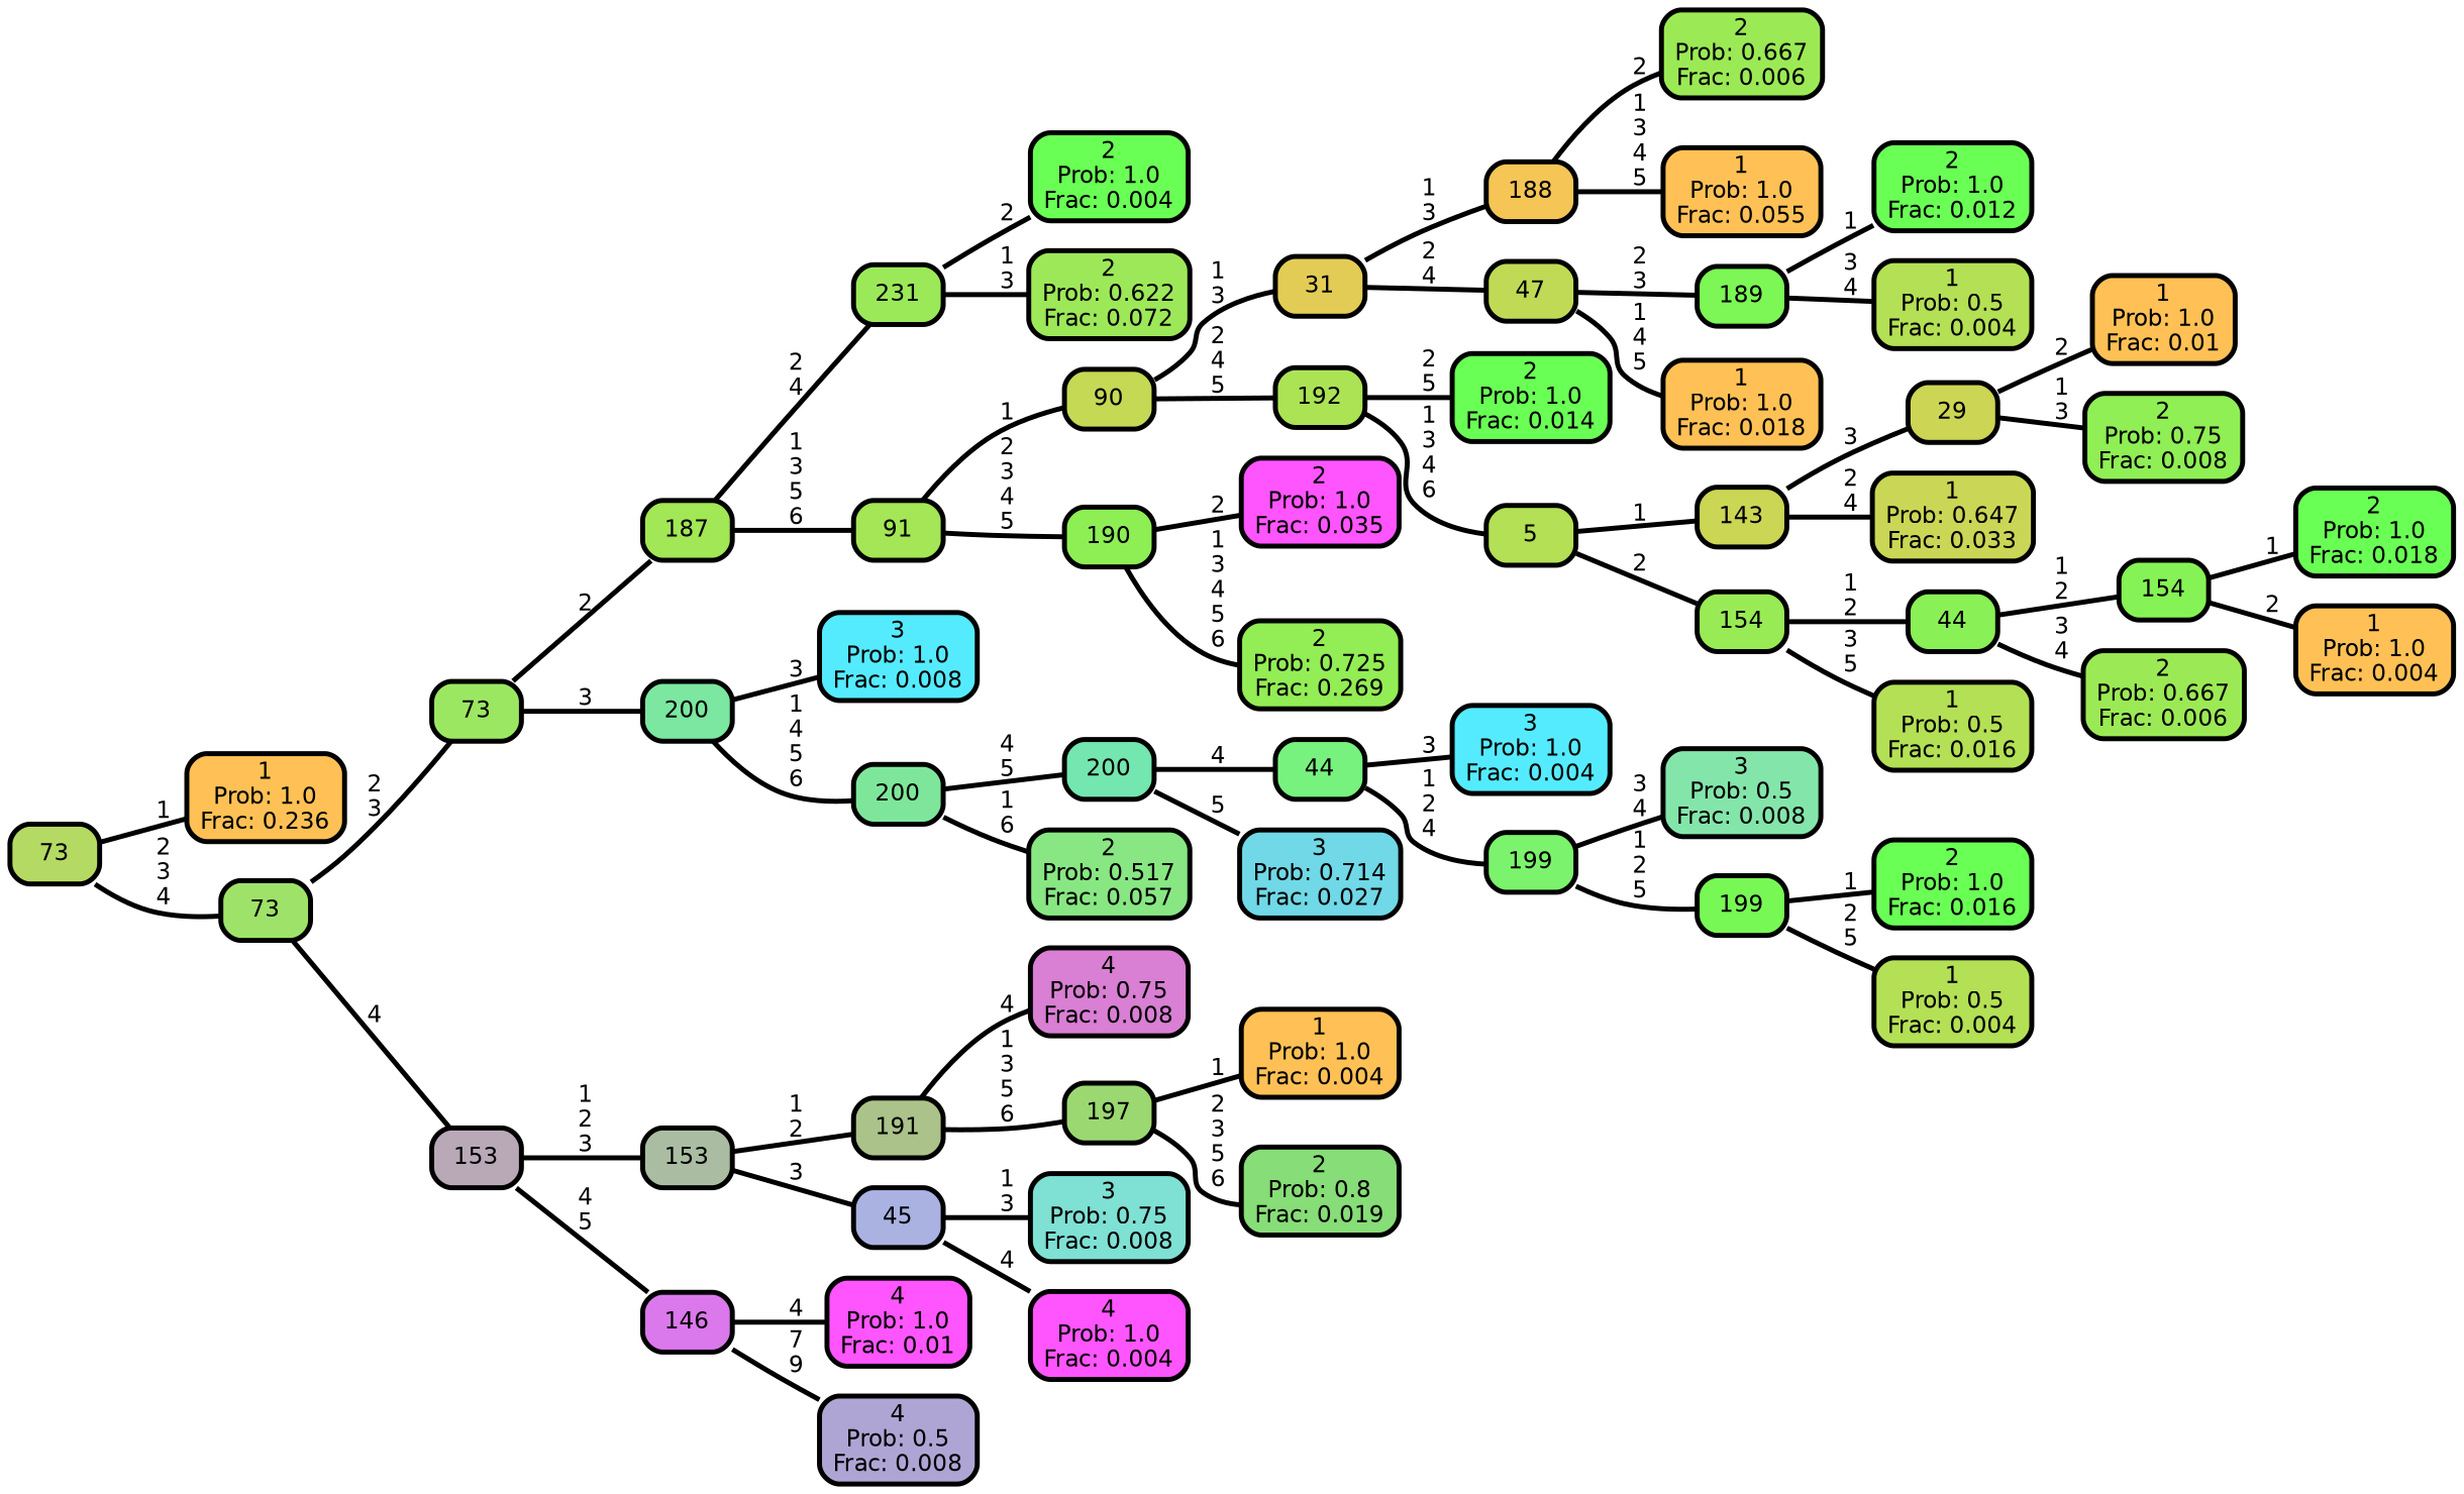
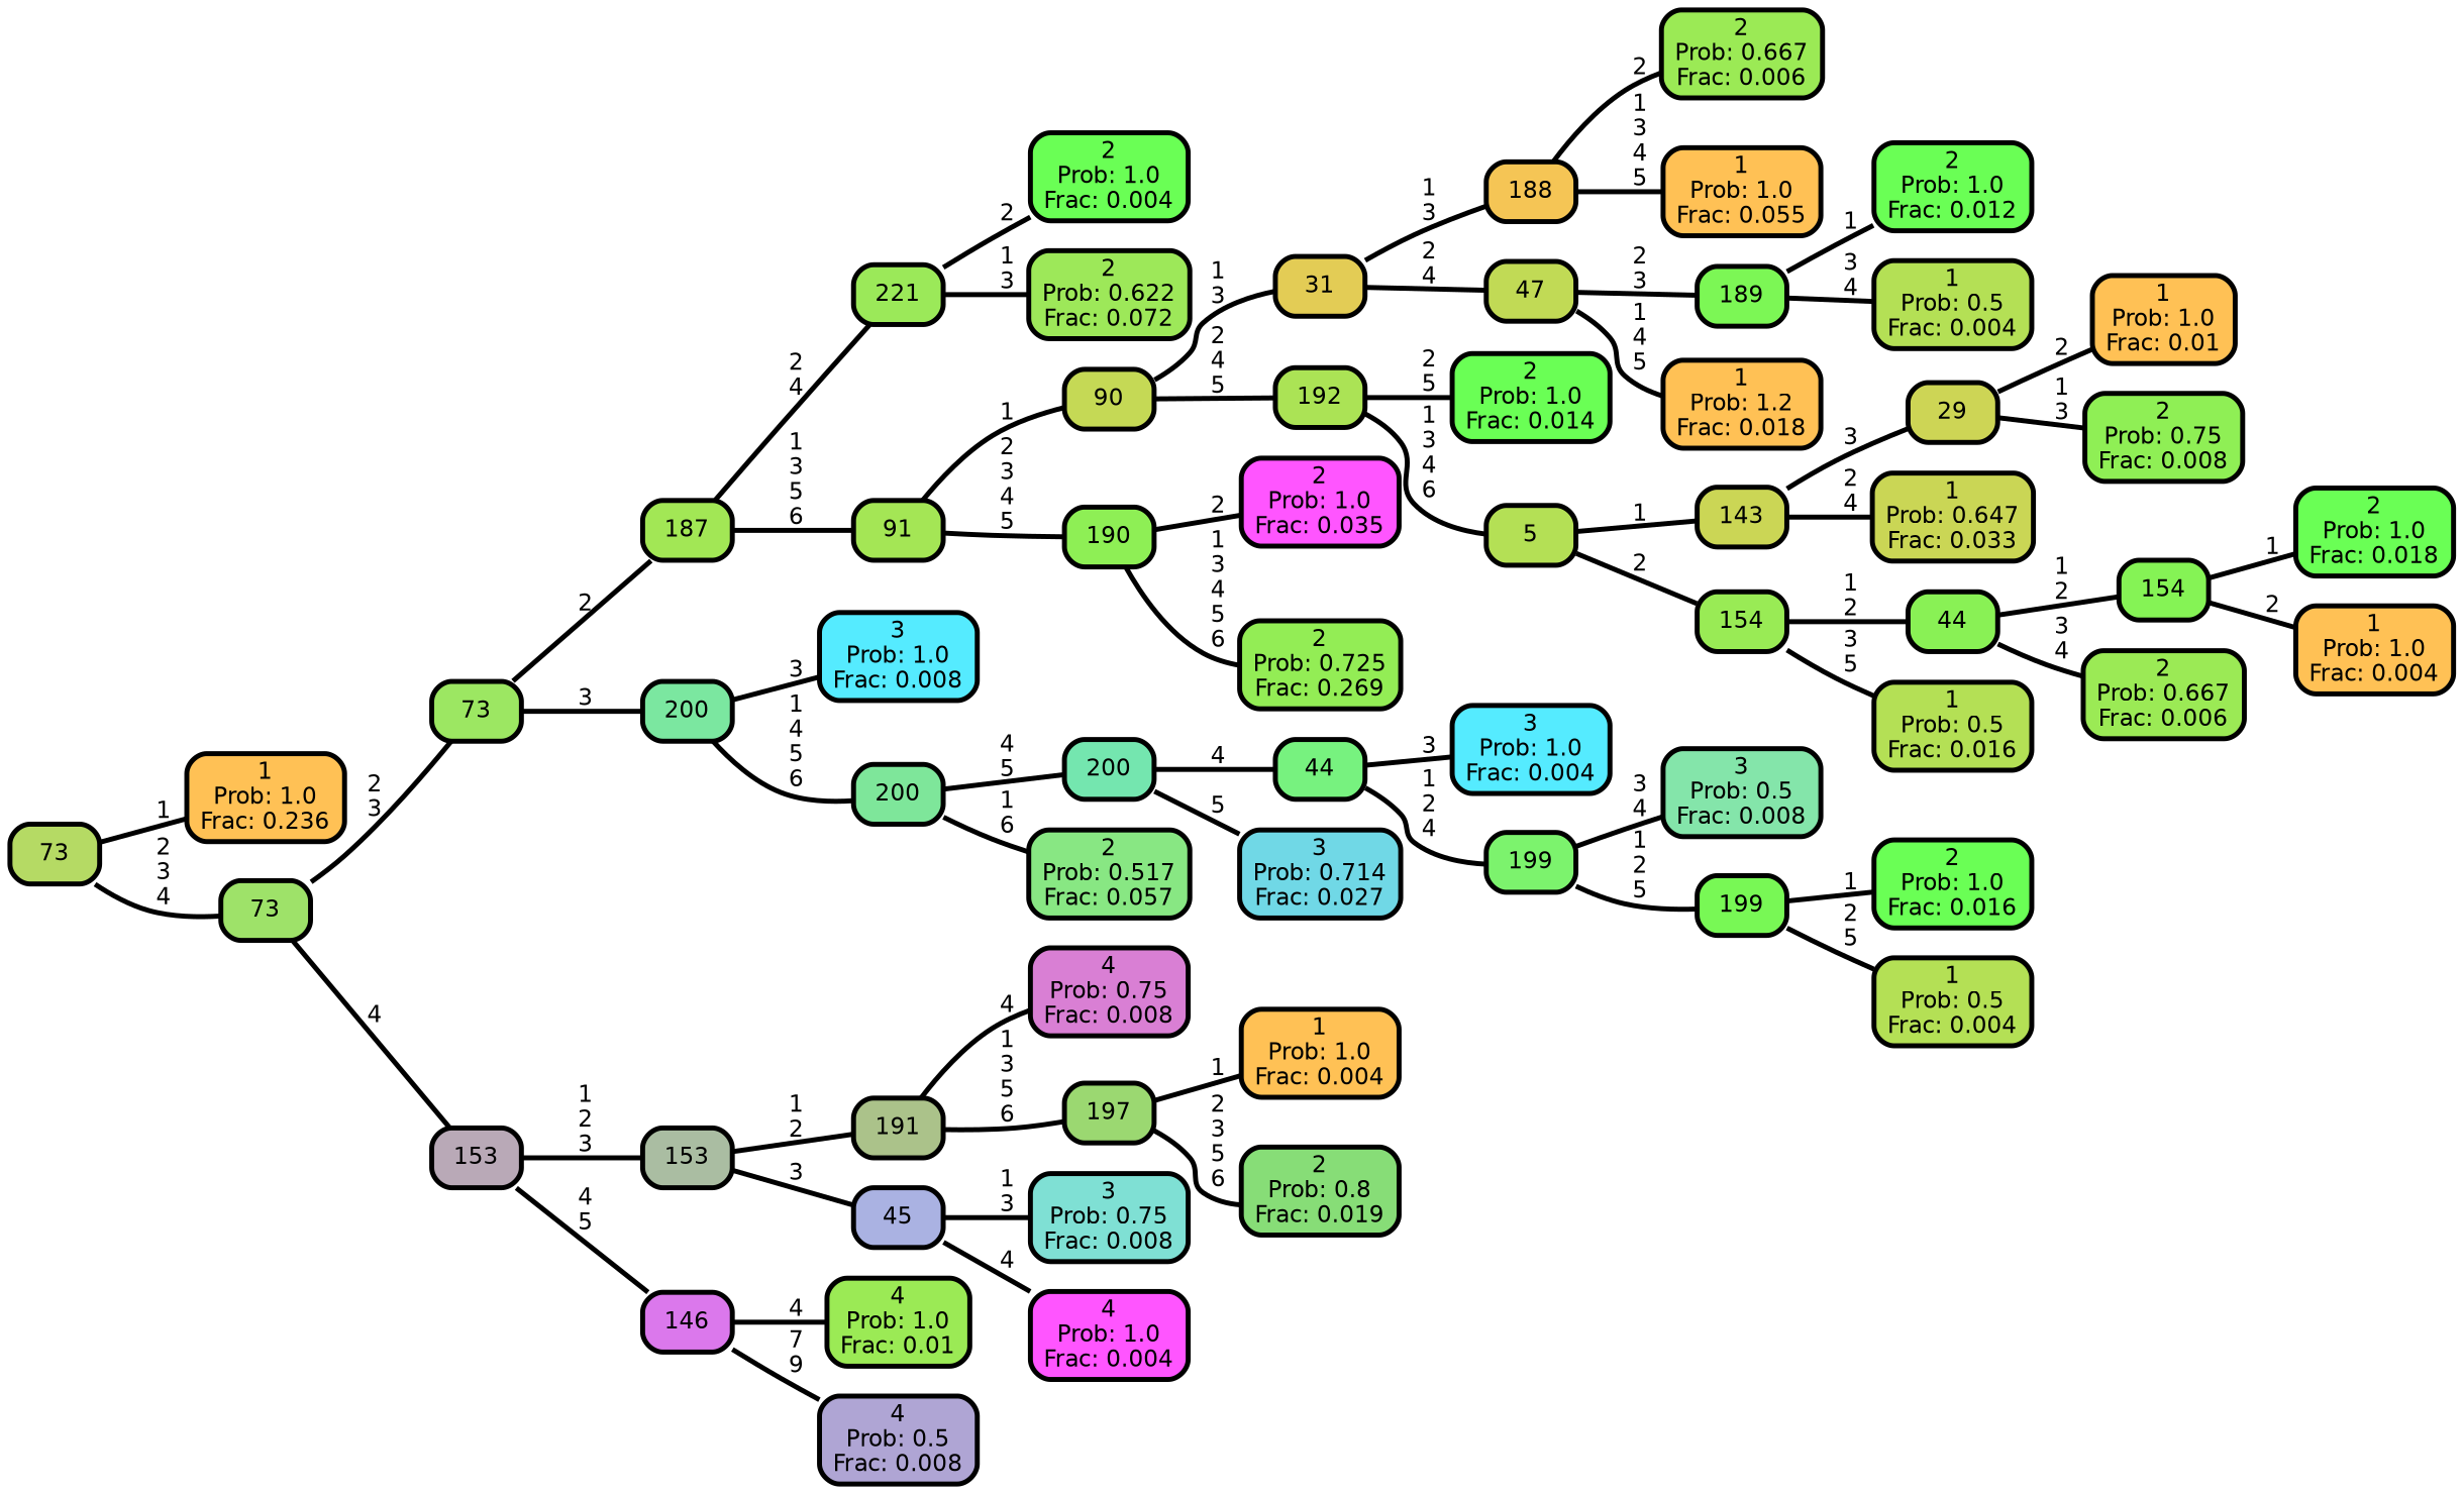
  graph {
    rankdir=LR
    ranksep="0 equally"
    splines=straight
    node [color=black fillcolor="#ffc155" fontcolor=black fontname=helvetica penwidth=3 shape=box style="filled, rounded"]
    edge [color=black fontname=helvetica penwidth=3]
    n1 [label="1\nProb: 1.0\nFrac: 0.236"]
    n2 [fillcolor="#b5da64" label=73]
    n3 [fillcolor="#9ee269" label=73]
    n4 [fillcolor="#9ce762" label=73]
    n5 [fillcolor="#b9a9b7" label=153]
    n6 [fillcolor="#6aff55" label="2\nProb: 1.0\nFrac: 0.004"]
-   n7 [fillcolor="#9be959" label=231]
+   n7 [fillcolor="#9be959" label=221]
    n8 [fillcolor="#9de859" label="2\nProb: 0.622\nFrac: 0.072"]
    n9 [fillcolor="#a2e755" label=187]
    n10 [fillcolor="#a4e655" label=91]
    n11 [fillcolor="#c5d955" label=90]
    n12 [fillcolor="#8eef55" label=190]
    n13 [fillcolor="#9bea55" label="2\nProb: 0.667\nFrac: 0.006"]
    n14 [fillcolor="#f5c555" label=188]
    n15 [label="1\nProb: 1.0\nFrac: 0.055"]
    n16 [fillcolor="#e3cc55" label=31]
    n17 [fillcolor="#c1da55" label=47]
    n18 [fillcolor="#7cf755" label=189]
-   n19 [label="1\nProb: 1.0\nFrac: 0.018"]
+   n19 [label="1\nProb: 1.2\nFrac: 0.018"]
    n20 [fillcolor="#6aff55" label="2\nProb: 1.0\nFrac: 0.012"]
    n21 [fillcolor="#b4e055" label="1\nProb: 0.5\nFrac: 0.004"]
    n22 [fillcolor="#abe355" label=192]
    n23 [fillcolor="#6aff55" label="2\nProb: 1.0\nFrac: 0.014"]
    n24 [fillcolor="#b4e055" label=5]
    n25 [fillcolor="#cbd655" label=143]
    n26 [fillcolor="#99eb55" label=154]
    n27 [label="1\nProb: 1.0\nFrac: 0.01"]
    n28 [fillcolor="#cdd555" label=29]
    n29 [fillcolor="#8fef55" label="2\nProb: 0.75\nFrac: 0.008"]
    n30 [fillcolor="#cad655" label="1\nProb: 0.647\nFrac: 0.033"]
    n31 [fillcolor="#89f155" label=44]
    n32 [fillcolor="#b4e055" label="1\nProb: 0.5\nFrac: 0.016"]
    n33 [fillcolor="#6aff55" label="2\nProb: 1.0\nFrac: 0.018"]
    n34 [fillcolor="#85f355" label=154]
    n35 [label="1\nProb: 1.0\nFrac: 0.004"]
    n36 [fillcolor="#9bea55" label="2\nProb: 0.667\nFrac: 0.006"]
    n37 [fillcolor="#ff55ff" label="2\nProb: 1.0\nFrac: 0.035"]
    n38 [fillcolor="#93ed55" label="2\nProb: 0.725\nFrac: 0.269"]
    n39 [fillcolor="#7be7a0" label=200]
    n40 [fillcolor="#55ebff" label="3\nProb: 1.0\nFrac: 0.008"]
    n41 [fillcolor="#7ee69a" label=200]
    n42 [fillcolor="#74e6af" label=200]
    n43 [fillcolor="#88e783" label="2\nProb: 0.517\nFrac: 0.057"]
    n44 [fillcolor="#55ebff" label="3\nProb: 1.0\nFrac: 0.004"]
    n45 [fillcolor="#77f27f" label=44]
    n46 [fillcolor="#7cf36d" label=199]
    n47 [fillcolor="#84e5aa" label="3\nProb: 0.5\nFrac: 0.008"]
    n48 [fillcolor="#78f855" label=199]
    n49 [fillcolor="#6aff55" label="2\nProb: 1.0\nFrac: 0.016"]
    n50 [fillcolor="#b4e055" label="1\nProb: 0.5\nFrac: 0.004"]
    n51 [fillcolor="#70d8e6" label="3\nProb: 0.714\nFrac: 0.027"]
    n52 [fillcolor="#aabda2" label=153]
    n53 [fillcolor="#db78ec" label=146]
    n54 [fillcolor="#d97fd4" label="4\nProb: 0.75\nFrac: 0.008"]
    n55 [fillcolor="#abc28a" label=191]
    n56 [fillcolor="#9bd871" label=197]
    n57 [label="1\nProb: 1.0\nFrac: 0.004"]
    n58 [fillcolor="#87dd77" label="2\nProb: 0.8\nFrac: 0.019"]
    n59 [fillcolor="#aab2e2" label=45]
    n60 [fillcolor="#7fe0d4" label="3\nProb: 0.75\nFrac: 0.008"]
    n61 [fillcolor="#ff55ff" label="4\nProb: 1.0\nFrac: 0.004"]
-   n62 [fillcolor="#ff55ff" label="4\nProb: 1.0\nFrac: 0.01"]
+   n62 [fillcolor="#9bea55" label="4\nProb: 1.0\nFrac: 0.01"]
    n63 [fillcolor="#afa5d4" label="4\nProb: 0.5\nFrac: 0.008"]
    subgraph sub_1 {
      rank=same
    }
    n2 -- n1 [label=" 1"]
    n2 -- n3 [label=" 2\n 3\n 4"]
    n3 -- n4 [label=" 2\n 3"]
    n3 -- n5 [label=" 4"]
    n4 -- n9 [label=" 2"]
    n4 -- n39 [label=" 3"]
    n5 -- n52 [label=" 1\n 2\n 3"]
    n5 -- n53 [label=" 4\n 5"]
    n7 -- n6 [label=" 2"]
    n7 -- n8 [label=" 1\n 3"]
    n9 -- n7 [label=" 2\n 4"]
    n9 -- n10 [label=" 1\n 3\n 5\n 6"]
    n10 -- n11 [label=" 1"]
    n10 -- n12 [label=" 2\n 3\n 4\n 5"]
    n11 -- n16 [label=" 1\n 3"]
    n11 -- n22 [label=" 2\n 4\n 5"]
    n12 -- n37 [label=" 2"]
    n12 -- n38 [label=" 1\n 3\n 4\n 5\n 6"]
    n14 -- n13 [label=" 2"]
    n14 -- n15 [label=" 1\n 3\n 4\n 5"]
    n16 -- n14 [label=" 1\n 3"]
    n16 -- n17 [label=" 2\n 4"]
    n17 -- n18 [label=" 2\n 3"]
    n17 -- n19 [label=" 1\n 4\n 5"]
    n18 -- n20 [label=" 1"]
    n18 -- n21 [label=" 3\n 4"]
    n22 -- n23 [label=" 2\n 5"]
    n22 -- n24 [label=" 1\n 3\n 4\n 6"]
    n24 -- n25 [label=" 1"]
    n24 -- n26 [label=" 2"]
    n25 -- n28 [label=" 3"]
    n25 -- n30 [label=" 2\n 4"]
    n26 -- n31 [label=" 1\n 2"]
    n26 -- n32 [label=" 3\n 5"]
    n28 -- n27 [label=" 2"]
    n28 -- n29 [label=" 1\n 3"]
    n31 -- n34 [label=" 1\n 2"]
    n31 -- n36 [label=" 3\n 4"]
    n34 -- n33 [label=" 1"]
    n34 -- n35 [label=" 2"]
    n39 -- n40 [label=" 3"]
    n39 -- n41 [label=" 1\n 4\n 5\n 6"]
    n41 -- n42 [label=" 4\n 5"]
    n41 -- n43 [label=" 1\n 6"]
    n42 -- n45 [label=" 4"]
    n42 -- n51 [label=" 5"]
    n45 -- n44 [label=" 3"]
    n45 -- n46 [label=" 1\n 2\n 4"]
    n46 -- n47 [label=" 3\n 4"]
    n46 -- n48 [label=" 1\n 2\n 5"]
    n48 -- n49 [label=" 1"]
    n48 -- n50 [label=" 2\n 5"]
    n52 -- n55 [label=" 1\n 2"]
    n52 -- n59 [label=" 3"]
    n53 -- n62 [label=" 4"]
    n53 -- n63 [label=" 7\n 9"]
    n55 -- n54 [label=" 4"]
    n55 -- n56 [label=" 1\n 3\n 5\n 6"]
    n56 -- n57 [label=" 1"]
    n56 -- n58 [label=" 2\n 3\n 5\n 6"]
    n59 -- n60 [label=" 1\n 3"]
    n59 -- n61 [label=" 4"]
  }
